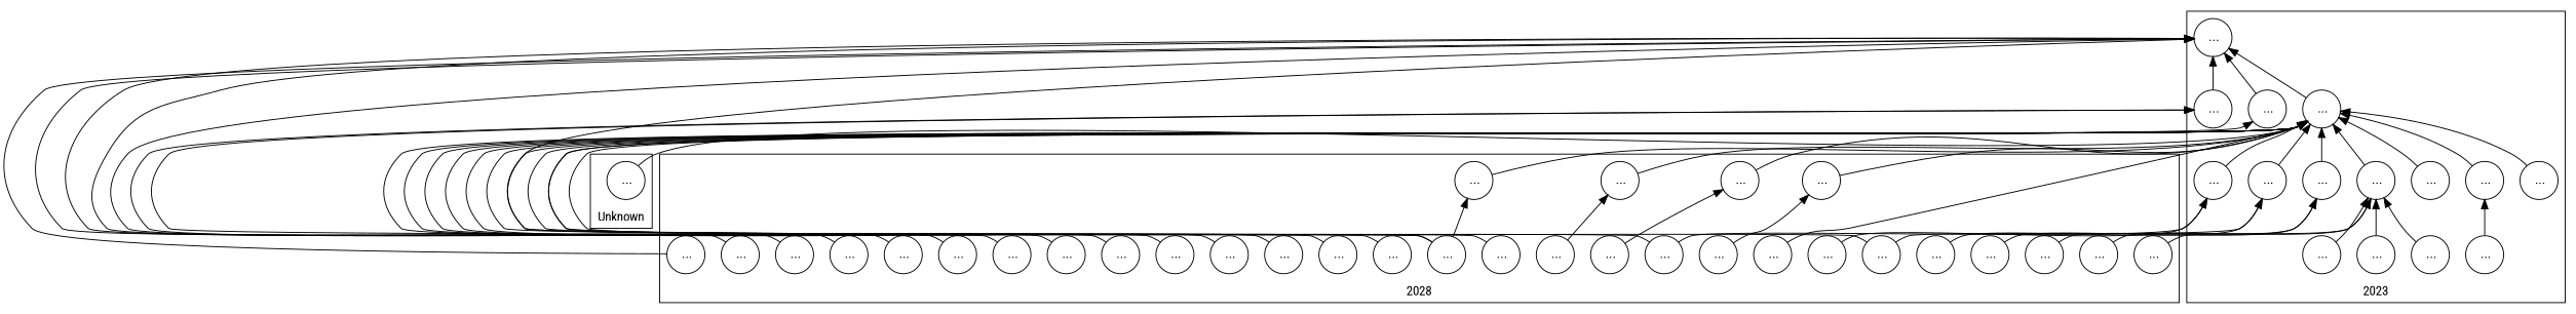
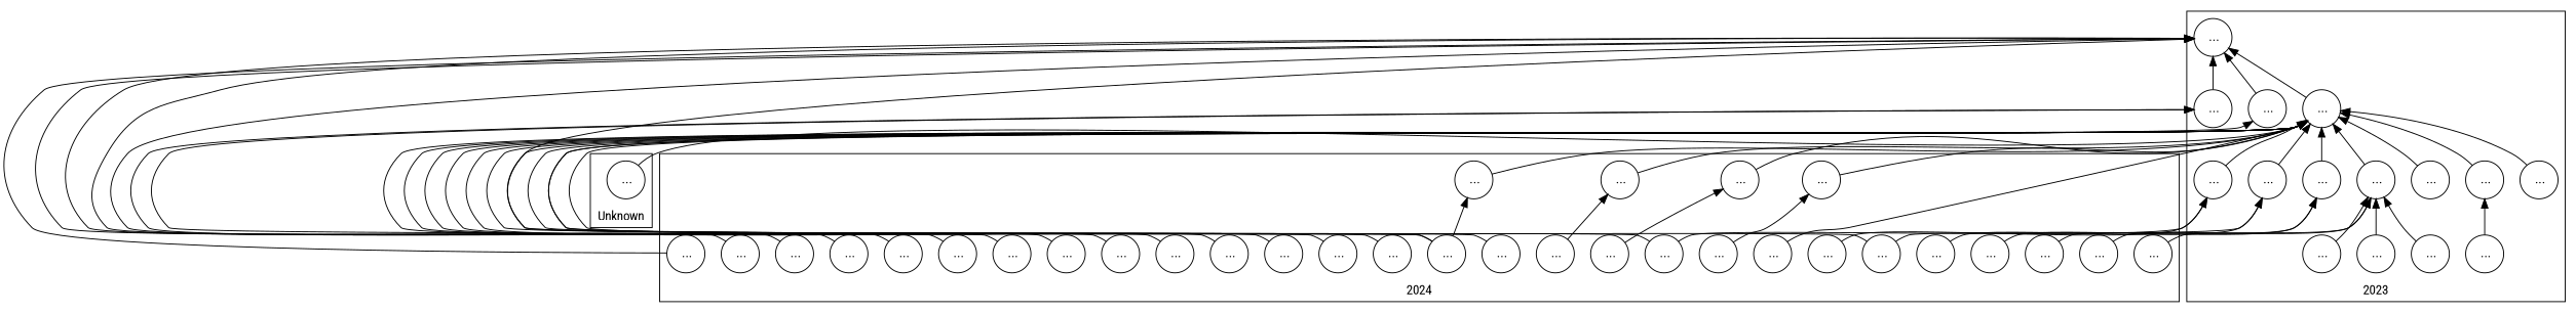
  digraph {
    rankdir=BT
    fontname="Roboto Condensed"
    node [shape=circle fontname="Roboto Condensed"]
    edge [fontname="Roboto Condensed"]
    n1 [label=" ..."]
    n2 [label=" ..."]
    n3 [label=" ..."]
    n4 [label=" ..."]
    n5 [label=" ..."]
    n6 [label=" ..."]
    n7 [label=" ..."]
    n8 [label=" ..."]
    n9 [label=" ..."]
    n10 [label=" ..."]
    n11 [label=" ..."]
    n12 [label=" ..."]
    n13 [label=" ..."]
    n14 [label=" ..."]
    n15 [label=" ..."]
    n16 [label=" ..."]
    n17 [label=" ..."]
    n18 [label=" ..."]
    n19 [label=" ..."]
    n20 [label=" ..."]
    n21 [label=" ..."]
    n22 [label=" ..."]
    n23 [label=" ..."]
    n24 [label=" ..."]
    n25 [label=" ..."]
    n26 [label=" ..."]
    n27 [label=" ..."]
    n28 [label=" ..."]
    n29 [label=" ..."]
    n30 [label=" ..."]
    n31 [label=" ..."]
    n32 [label=" ..."]
    n33 [label=" ..."]
    n34 [label=" ..."]
    n35 [label=" ..."]
    n36 [label=" ..."]
    n37 [label=" ..."]
    n38 [label=" ..."]
    n39 [label=" ..."]
    n40 [label=" ..."]
    n41 [label=" ..."]
    n42 [label=" ..."]
    n43 [label=" ..."]
    n44 [label=" ..."]
    n45 [label=" ..."]
    n46 [label=" ..."]
    n47 [label=" ..."]
    n48 [label=" ..."]
    subgraph cluster_1 {
      label=2023
      rank=same
      n1
      n2
      n3
      n4
      n5
      n6
      n7
      n8
      n9
      n10
      n11
      n12
      n13
      n14
      n15
    }
    subgraph cluster_2 {
-     label=2028
+     label=2024
      rank=same
      n16
      n17
      n18
      n19
      n20
      n21
      n22
      n23
      n24
      n25
      n26
      n27
      n28
      n29
      n30
      n31
      n32
      n33
      n34
      n35
      n36
      n37
      n38
      n39
      n40
      n41
      n42
      n43
      n44
      n45
      n46
      n47
    }
    subgraph cluster_3 {
      label=Unknown
      rank=same
      n48
    }
    n1 -> n6
    n2 -> n3
    n3 -> n9
    n4 -> n9
    n5 -> n9
    n7 -> n9
    n8 -> n15
    n9 -> n6
    n10 -> n3
    n11 -> n6
    n12 -> n9
    n13 -> n3
    n14 -> n9
    n15 -> n9
    n16 -> n4
    n17 -> n3
    n18 -> n6
    n19 -> n9
    n20 -> n9
    n21 -> n4
    n22 -> n3
    n23 -> n9
    n24 -> n11
    n25 -> n9
    n26 -> n6
    n27 -> n25
    n28 -> n6
    n29 -> n9
    n30 -> n6
    n30 -> n9
    n30 -> n29
    n31 -> n9
    n32 -> n11
    n33 -> n12
    n34 -> n9
    n35 -> n9
    n36 -> n6
    n37 -> n7
    n37 -> n9
    n38 -> n9
    n39 -> n9
    n40 -> n7
    n41 -> n1
    n41 -> n12
    n42 -> n35
    n43 -> n9
    n44 -> n9
    n45 -> n9
    n46 -> n31
    n47 -> n6
    n48 -> n9
  }
